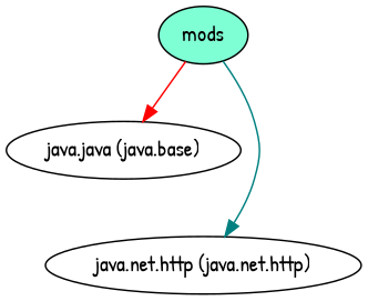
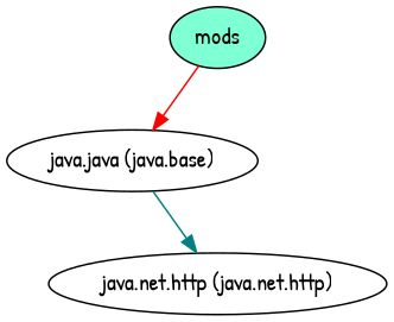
  digraph {
    fontname="Patrick Hand"
    node [fillcolor=white fontname="Patrick Hand" style=filled]
    edge [fontname="Patrick Hand" style=solid]
    mods [fillcolor=aquamarine]
    n2 [label="java.java (java.base)"]
    "java.net.http (java.net.http)"
    mods -> n2 [color=red]
-   mods -> "java.net.http (java.net.http)" [color=teal]
+   n2 -> "java.net.http (java.net.http)" [color=teal]
  }
